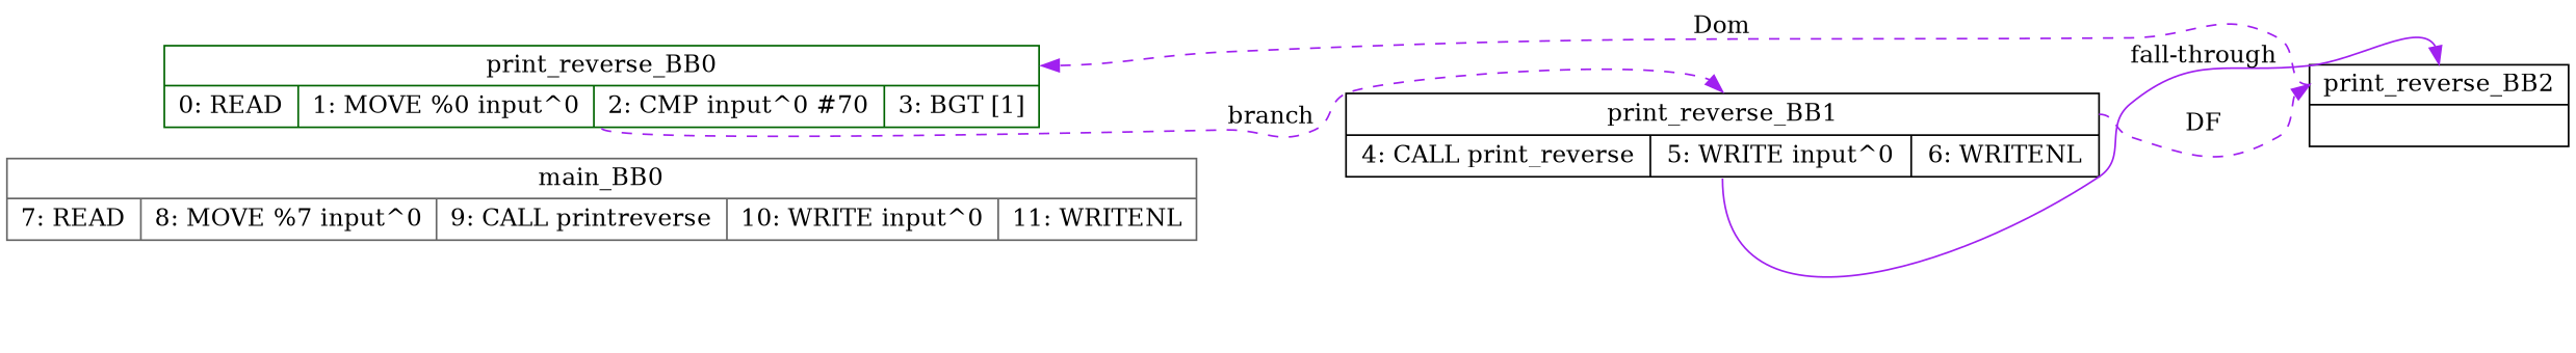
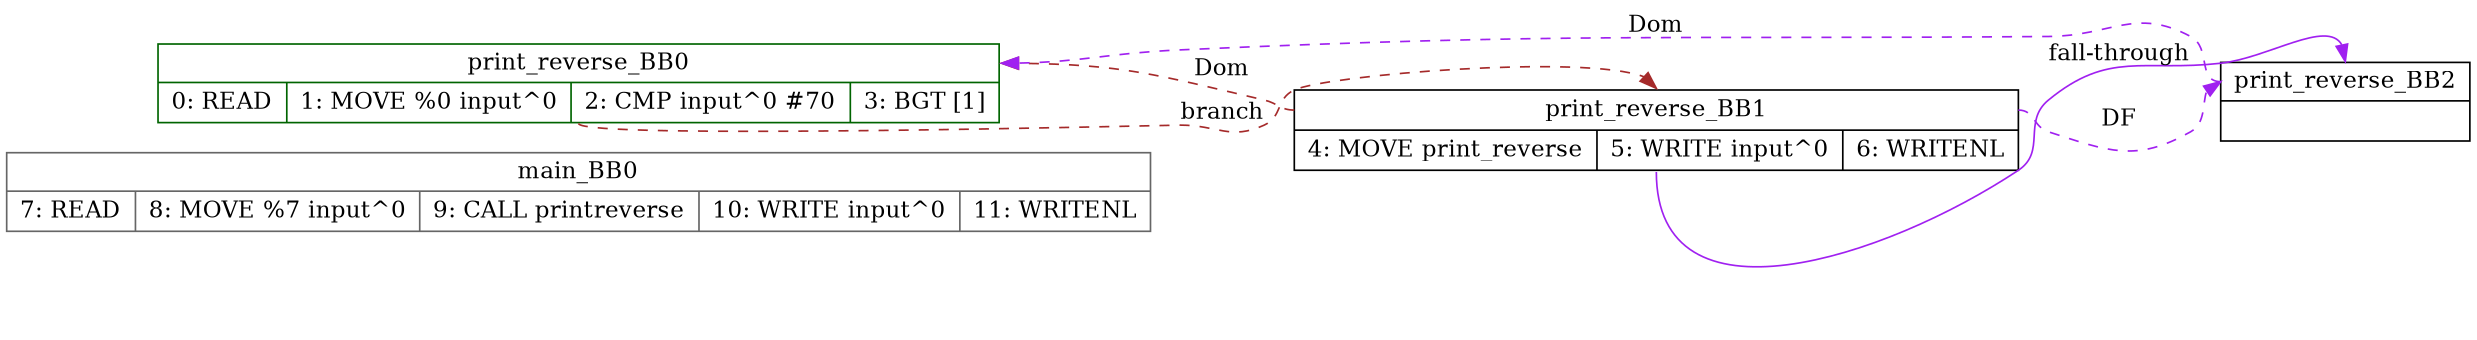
  digraph {
    rankdir=LR
    node [color=black shape=record]
    edge [color=purple headport=b style=dashed tailport=b]
    n1 [color=gray40 label="<b>main_BB0| {7: READ |8: MOVE %7 input^0|9: CALL printreverse|10: WRITE input^0|11: WRITENL }"]
    n2 [color=darkgreen label="<b>print_reverse_BB0| {0: READ |1: MOVE %0 input^0|2: CMP input^0 #70|3: BGT [1]}"]
-   n3 [label="<b>print_reverse_BB1| {4: CALL print_reverse|5: WRITE input^0|6: WRITENL }"]
+   n3 [label="<b>print_reverse_BB1| {4: MOVE print_reverse|5: WRITE input^0|6: WRITENL }"]
    n4 [label="<b>print_reverse_BB2| {}"]
-   n2 -> n3 [headport=n label=branch tailport=s]
+   n2 -> n3 [color=brown headport=n label=branch tailport=s]
+   n3 -> n2 [color=brown label=Dom]
    n3 -> n4 [headport=n label="fall-through" style=solid tailport=s]
    n3 -> n4 [label=DF]
    n4 -> n2 [label=Dom]
  }
